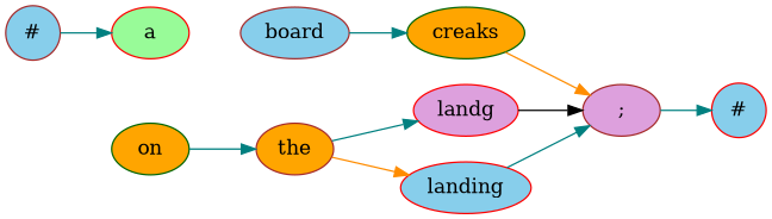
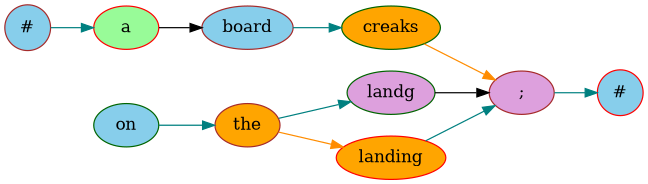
  digraph {
    rankdir=LR
    node [color=brown fillcolor=skyblue style=filled]
    edge [color=teal]
    n1 [fillcolor=plum label=";"]
    n2 [color=red label="#" shape=circle]
    n3 [label="#" shape=circle]
    a [color=red fillcolor=palegreen]
    board
    creaks [color=darkgreen fillcolor=orange]
-   on [color=darkgreen fillcolor=orange]
+   on [color=darkgreen]
    the [fillcolor=orange]
-   landg [color=red fillcolor=plum]
-   landing [color=red]
+   landg [color=darkgreen fillcolor=plum]
+   landing [color=red fillcolor=orange]
    n1 -> n2
    n3 -> a
+   a -> board [color=black]
    board -> creaks
    creaks -> n1 [color=darkorange]
    on -> the
    the -> landg
    the -> landing [color=darkorange]
    landg -> n1 [color=black]
    landing -> n1
  }
